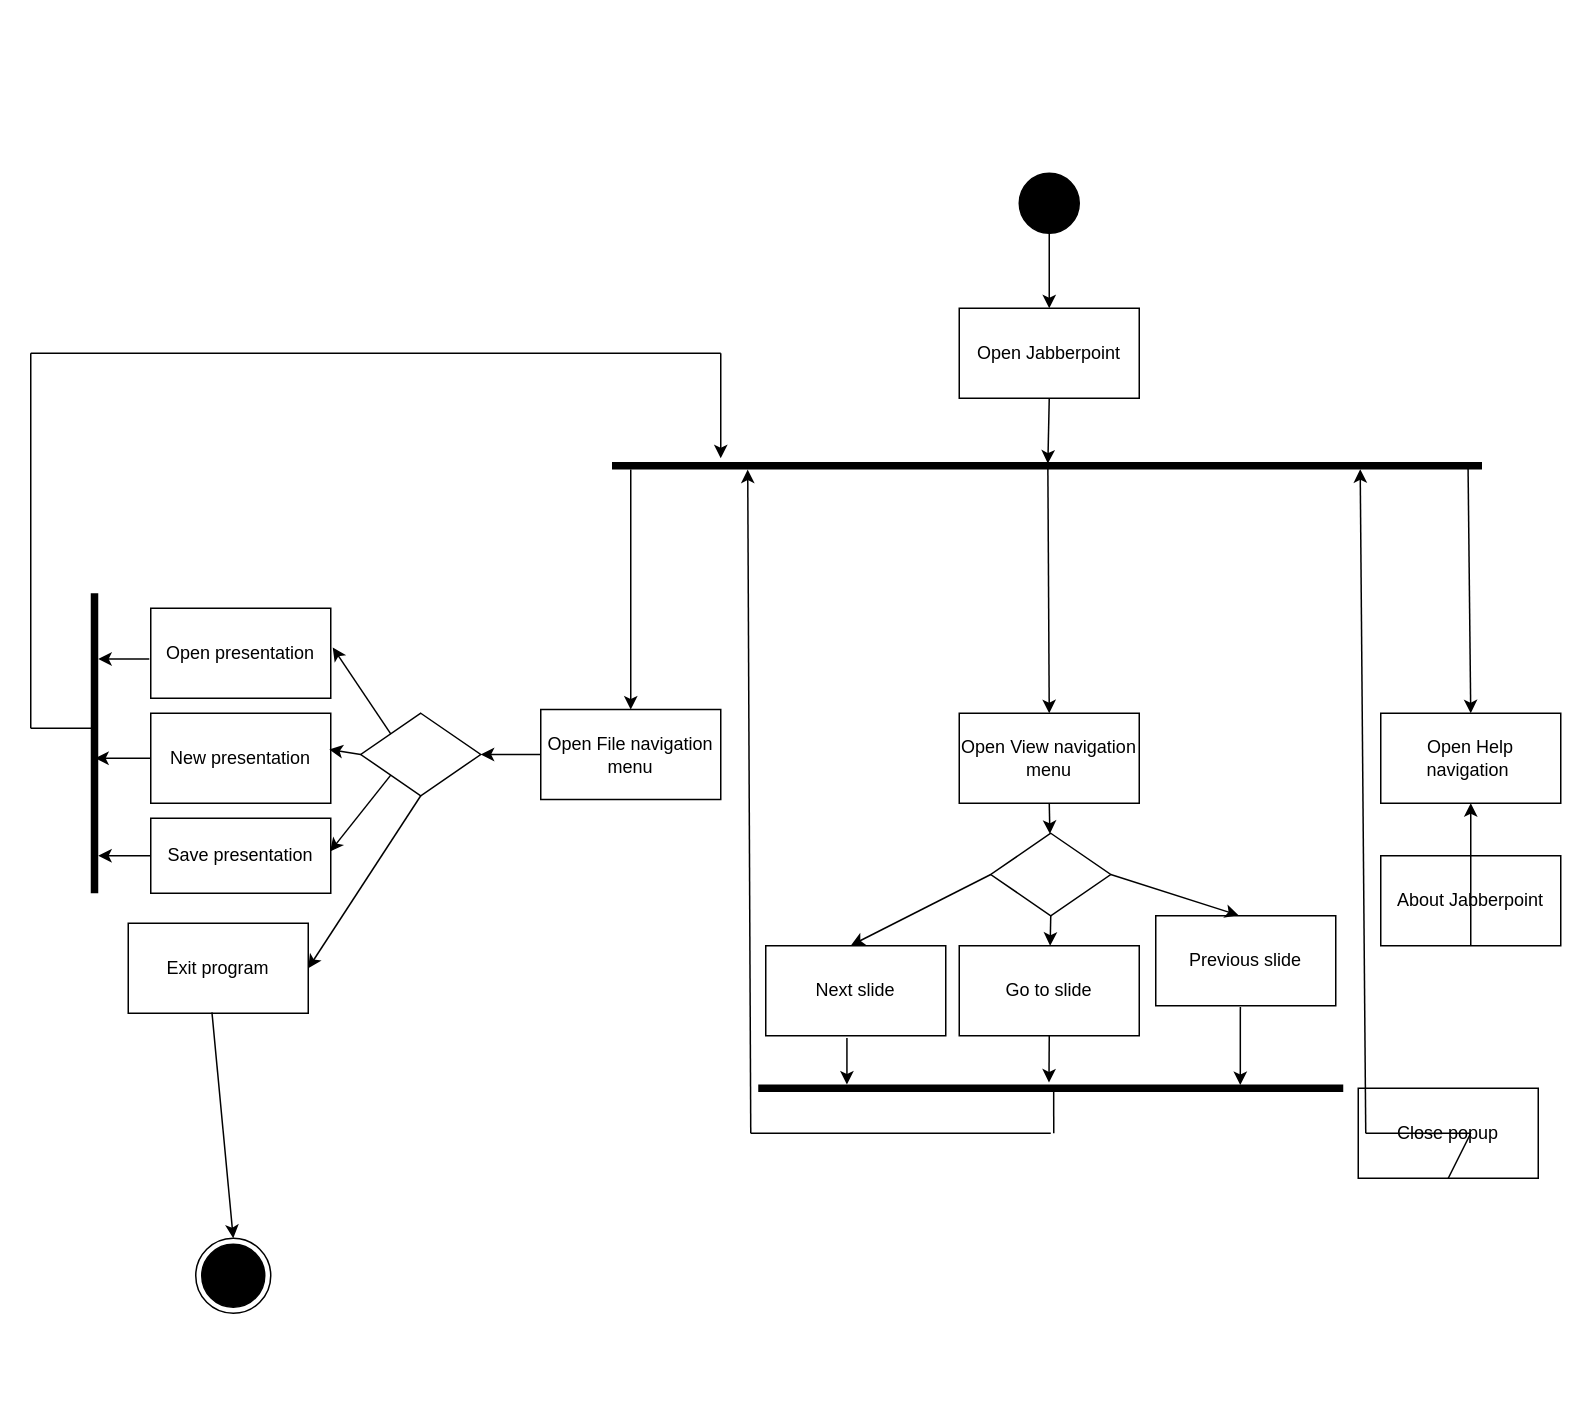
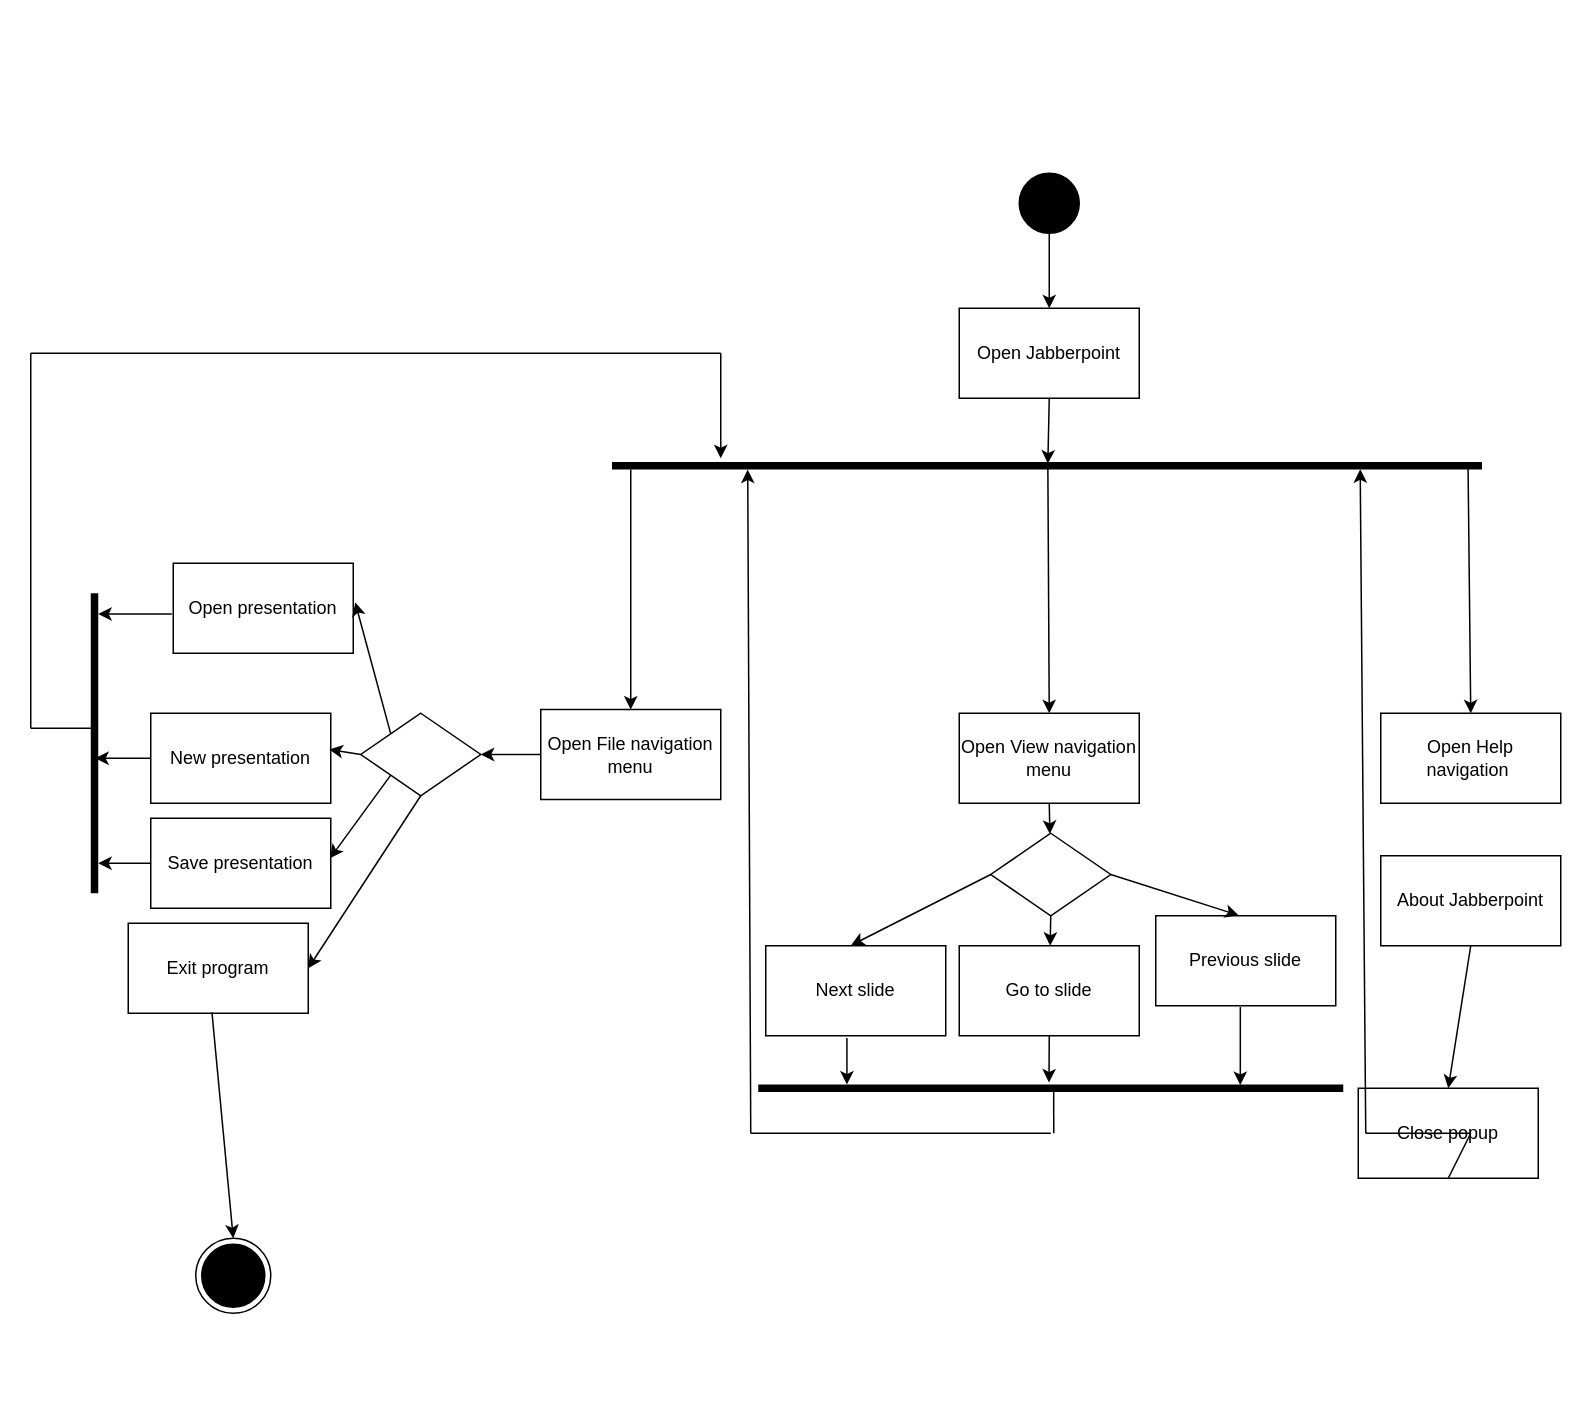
  <mxCell id="0" />
  <mxCell id="1" parent="0" />
  <mxCell id="2" value="" style="shape=ellipse;html=1;fillColor=#000000;fontSize=18;fontColor=#ffffff;" parent="1" vertex="1"><mxGeometry x="679" y="115" width="40" height="40" as="geometry" /></mxCell>
  <mxCell id="3" value="" style="ellipse;html=1;shape=endState;fillColor=#000000;strokeColor=#000000;" parent="1" vertex="1"><mxGeometry x="130" y="825" width="50" height="50" as="geometry" /></mxCell>
  <mxCell id="4" value="" style="endArrow=classic;html=1;rounded=0;exitX=0.5;exitY=1;exitDx=0;exitDy=0;entryX=0.5;entryY=0;entryDx=0;entryDy=0;" parent="1" source="2" target="7" edge="1"><mxGeometry width="50" height="50" relative="1" as="geometry"><mxPoint x="820" y="455" as="sourcePoint" /><mxPoint x="700" y="195" as="targetPoint" /></mxGeometry></mxCell>
  <mxCell id="5" value="" style="endArrow=classic;html=1;rounded=0;entryX=0.5;entryY=0;entryDx=0;entryDy=0;" parent="1" source="18" target="6" edge="1"><mxGeometry width="50" height="50" relative="1" as="geometry"><mxPoint x="430" y="325" as="sourcePoint" /><mxPoint x="440" y="415" as="targetPoint" /></mxGeometry></mxCell>
  <mxCell id="6" value="Open File navigation menu" style="rounded=0;whiteSpace=wrap;html=1;fillColor=none;" parent="1" vertex="1"><mxGeometry x="360" y="472.5" width="120" height="60" as="geometry" /></mxCell>
  <mxCell id="7" value="Open Jabberpoint" style="rounded=0;whiteSpace=wrap;html=1;fillColor=none;" parent="1" vertex="1"><mxGeometry x="639" y="205" width="120" height="60" as="geometry" /></mxCell>
  <mxCell id="8" value="" style="endArrow=classic;html=1;rounded=0;exitX=0.5;exitY=1;exitDx=0;exitDy=0;entryX=0.214;entryY=0.499;entryDx=0;entryDy=0;entryPerimeter=0;" parent="1" source="7" target="18" edge="1"><mxGeometry width="50" height="50" relative="1" as="geometry"><mxPoint x="630" y="435" as="sourcePoint" /><mxPoint x="699" y="305" as="targetPoint" /></mxGeometry></mxCell>
  <mxCell id="9" value="" style="endArrow=classic;html=1;rounded=0;entryX=0.5;entryY=0;entryDx=0;entryDy=0;exitX=0.786;exitY=0.499;exitDx=0;exitDy=0;exitPerimeter=0;" parent="1" source="18" target="10" edge="1"><mxGeometry width="50" height="50" relative="1" as="geometry"><mxPoint x="699" y="375" as="sourcePoint" /><mxPoint x="719" y="475" as="targetPoint" /></mxGeometry></mxCell>
  <mxCell id="10" value="Open View navigation menu" style="rounded=0;whiteSpace=wrap;html=1;fillColor=none;" parent="1" vertex="1"><mxGeometry x="639" y="475" width="120" height="60" as="geometry" /></mxCell>
  <mxCell id="11" value="" style="endArrow=classic;html=1;rounded=0;entryX=0.5;entryY=0;entryDx=0;entryDy=0;exitX=0.9;exitY=0.016;exitDx=0;exitDy=0;exitPerimeter=0;" parent="1" source="18" target="12" edge="1"><mxGeometry width="50" height="50" relative="1" as="geometry"><mxPoint x="759" y="340" as="sourcePoint" /><mxPoint x="1000" y="415" as="targetPoint" /></mxGeometry></mxCell>
  <mxCell id="12" value="Open Help navigation&amp;nbsp;" style="rounded=0;whiteSpace=wrap;html=1;fillColor=none;" parent="1" vertex="1"><mxGeometry x="920" y="475" width="120" height="60" as="geometry" /></mxCell>
  <mxCell id="13" value="" style="endArrow=classic;html=1;rounded=0;exitX=0;exitY=0.5;exitDx=0;exitDy=0;entryX=1;entryY=0.5;entryDx=0;entryDy=0;" parent="1" source="6" target="14" edge="1"><mxGeometry width="50" height="50" relative="1" as="geometry"><mxPoint x="370" y="695" as="sourcePoint" /><mxPoint x="300" y="515" as="targetPoint" /></mxGeometry></mxCell>
  <mxCell id="14" value="" style="rhombus;whiteSpace=wrap;html=1;fillColor=none;" parent="1" vertex="1"><mxGeometry x="240" y="475" width="80" height="55" as="geometry" /></mxCell>
  <mxCell id="15" value="" style="endArrow=classic;html=1;rounded=0;exitX=0.5;exitY=1;exitDx=0;exitDy=0;entryX=1;entryY=0.5;entryDx=0;entryDy=0;" parent="1" source="14" target="20" edge="1"><mxGeometry width="50" height="50" relative="1" as="geometry"><mxPoint x="510" y="655" as="sourcePoint" /><mxPoint x="490" y="625" as="targetPoint" /></mxGeometry></mxCell>
- <mxCell id="16" value="Open presentation" style="rounded=0;whiteSpace=wrap;html=1;fillColor=none;" parent="1" vertex="1"><mxGeometry x="100" y="405" width="120" height="60" as="geometry" /></mxCell>
+ <mxCell id="16" value="Open presentation" style="rounded=0;whiteSpace=wrap;html=1;fillColor=none;" parent="1" vertex="1"><mxGeometry x="115" y="375" width="120" height="60" as="geometry" /></mxCell>
  <mxCell id="17" value="New presentation" style="rounded=0;whiteSpace=wrap;html=1;fillColor=none;" parent="1" vertex="1"><mxGeometry x="100" y="475" width="120" height="60" as="geometry" /></mxCell>
  <mxCell id="18" value="" style="html=1;points=[];perimeter=orthogonalPerimeter;fillColor=#000000;strokeColor=none;rotation=90;" parent="1" vertex="1"><mxGeometry x="695" y="20" width="5" height="580" as="geometry" /></mxCell>
- <mxCell id="19" value="Save presentation" style="rounded=0;whiteSpace=wrap;html=1;fillColor=none;" parent="1" vertex="1"><mxGeometry x="100" y="545" width="120" height="50" as="geometry" /></mxCell>
+ <mxCell id="19" value="Save presentation" style="rounded=0;whiteSpace=wrap;html=1;fillColor=none;" parent="1" vertex="1"><mxGeometry x="100" y="545" width="120" height="60" as="geometry" /></mxCell>
  <mxCell id="20" value="Exit program" style="rounded=0;whiteSpace=wrap;html=1;fillColor=none;" parent="1" vertex="1"><mxGeometry x="85" y="615" width="120" height="60" as="geometry" /></mxCell>
  <mxCell id="21" value="" style="endArrow=classic;html=1;rounded=0;exitX=0;exitY=1;exitDx=0;exitDy=0;entryX=0.996;entryY=0.445;entryDx=0;entryDy=0;entryPerimeter=0;" parent="1" source="14" target="19" edge="1"><mxGeometry width="50" height="50" relative="1" as="geometry"><mxPoint x="360" y="655" as="sourcePoint" /><mxPoint x="410" y="605" as="targetPoint" /></mxGeometry></mxCell>
  <mxCell id="22" value="" style="endArrow=classic;html=1;rounded=0;exitX=0;exitY=0.5;exitDx=0;exitDy=0;entryX=0.992;entryY=0.402;entryDx=0;entryDy=0;entryPerimeter=0;" parent="1" source="14" target="17" edge="1"><mxGeometry width="50" height="50" relative="1" as="geometry"><mxPoint x="190" y="575" as="sourcePoint" /><mxPoint x="240" y="525" as="targetPoint" /></mxGeometry></mxCell>
  <mxCell id="23" value="" style="endArrow=classic;html=1;rounded=0;exitX=0;exitY=0;exitDx=0;exitDy=0;entryX=1.011;entryY=0.436;entryDx=0;entryDy=0;entryPerimeter=0;" parent="1" source="14" target="16" edge="1"><mxGeometry width="50" height="50" relative="1" as="geometry"><mxPoint x="180" y="595" as="sourcePoint" /><mxPoint x="230" y="545" as="targetPoint" /></mxGeometry></mxCell>
  <mxCell id="24" value="" style="html=1;points=[];perimeter=orthogonalPerimeter;fillColor=#000000;strokeColor=none;" parent="1" vertex="1"><mxGeometry x="60" y="395" width="5" height="200" as="geometry" /></mxCell>
  <mxCell id="25" value="" style="endArrow=classic;html=1;rounded=0;exitX=-0.008;exitY=0.564;exitDx=0;exitDy=0;exitPerimeter=0;" parent="1" source="16" target="24" edge="1"><mxGeometry width="50" height="50" relative="1" as="geometry"><mxPoint x="20" y="445" as="sourcePoint" /><mxPoint x="70" y="395" as="targetPoint" /></mxGeometry></mxCell>
  <mxCell id="26" value="" style="endArrow=classic;html=1;rounded=0;exitX=0;exitY=0.5;exitDx=0;exitDy=0;" parent="1" source="17" edge="1"><mxGeometry width="50" height="50" relative="1" as="geometry"><mxPoint x="80" y="575" as="sourcePoint" /><mxPoint x="63" y="505" as="targetPoint" /></mxGeometry></mxCell>
  <mxCell id="27" value="" style="endArrow=classic;html=1;rounded=0;exitX=0;exitY=0.5;exitDx=0;exitDy=0;" parent="1" source="19" target="24" edge="1"><mxGeometry width="50" height="50" relative="1" as="geometry"><mxPoint x="10" y="605" as="sourcePoint" /><mxPoint x="60" y="555" as="targetPoint" /></mxGeometry></mxCell>
  <mxCell id="28" value="" style="endArrow=none;html=1;rounded=0;entryX=0.4;entryY=0.45;entryDx=0;entryDy=0;entryPerimeter=0;" parent="1" target="24" edge="1"><mxGeometry width="50" height="50" relative="1" as="geometry"><mxPoint x="20" y="485" as="sourcePoint" /><mxPoint x="70" y="495" as="targetPoint" /></mxGeometry></mxCell>
  <mxCell id="29" value="" style="endArrow=none;html=1;rounded=0;" parent="1" edge="1"><mxGeometry width="50" height="50" relative="1" as="geometry"><mxPoint x="20" y="485" as="sourcePoint" /><mxPoint x="20" y="235" as="targetPoint" /></mxGeometry></mxCell>
  <mxCell id="30" value="" style="endArrow=none;html=1;rounded=0;" parent="1" edge="1"><mxGeometry width="50" height="50" relative="1" as="geometry"><mxPoint x="20" y="235" as="sourcePoint" /><mxPoint x="480" y="235" as="targetPoint" /></mxGeometry></mxCell>
  <mxCell id="31" value="" style="endArrow=classic;html=1;rounded=0;" parent="1" edge="1"><mxGeometry width="50" height="50" relative="1" as="geometry"><mxPoint x="480" y="235" as="sourcePoint" /><mxPoint x="480" y="305" as="targetPoint" /></mxGeometry></mxCell>
  <mxCell id="32" value="Next slide" style="rounded=0;whiteSpace=wrap;html=1;fillColor=none;" parent="1" vertex="1"><mxGeometry x="510" y="630" width="120" height="60" as="geometry" /></mxCell>
  <mxCell id="33" value="Previous slide" style="rounded=0;whiteSpace=wrap;html=1;fillColor=none;" parent="1" vertex="1"><mxGeometry x="770" y="610" width="120" height="60" as="geometry" /></mxCell>
  <mxCell id="34" value="Go to slide" style="rounded=0;whiteSpace=wrap;html=1;fillColor=none;" parent="1" vertex="1"><mxGeometry x="639" y="630" width="120" height="60" as="geometry" /></mxCell>
  <mxCell id="35" value="" style="endArrow=classic;html=1;rounded=0;exitX=0.5;exitY=1;exitDx=0;exitDy=0;" parent="1" source="10" target="36" edge="1"><mxGeometry width="50" height="50" relative="1" as="geometry"><mxPoint x="680" y="705" as="sourcePoint" /><mxPoint x="650" y="665" as="targetPoint" /></mxGeometry></mxCell>
  <mxCell id="36" value="" style="rhombus;whiteSpace=wrap;html=1;fillColor=none;" parent="1" vertex="1"><mxGeometry x="660" y="555" width="80" height="55" as="geometry" /></mxCell>
  <mxCell id="37" value="" style="endArrow=classic;html=1;rounded=0;exitX=1;exitY=0.5;exitDx=0;exitDy=0;entryX=0.46;entryY=-0.005;entryDx=0;entryDy=0;entryPerimeter=0;" parent="1" source="36" target="33" edge="1"><mxGeometry width="50" height="50" relative="1" as="geometry"><mxPoint x="780" y="625" as="sourcePoint" /><mxPoint x="830" y="575" as="targetPoint" /></mxGeometry></mxCell>
  <mxCell id="38" value="" style="endArrow=classic;html=1;rounded=0;exitX=0.5;exitY=1;exitDx=0;exitDy=0;" parent="1" source="36" target="34" edge="1"><mxGeometry width="50" height="50" relative="1" as="geometry"><mxPoint x="460" y="635" as="sourcePoint" /><mxPoint x="510" y="585" as="targetPoint" /></mxGeometry></mxCell>
  <mxCell id="39" value="" style="endArrow=classic;html=1;rounded=0;exitX=0;exitY=0.5;exitDx=0;exitDy=0;entryX=0.474;entryY=-0.005;entryDx=0;entryDy=0;entryPerimeter=0;" parent="1" source="36" target="32" edge="1"><mxGeometry width="50" height="50" relative="1" as="geometry"><mxPoint x="480" y="565" as="sourcePoint" /><mxPoint x="530" y="515" as="targetPoint" /></mxGeometry></mxCell>
  <mxCell id="40" value="" style="html=1;points=[];perimeter=orthogonalPerimeter;fillColor=#000000;strokeColor=none;rotation=90;" parent="1" vertex="1"><mxGeometry x="697.5" y="530" width="5" height="390" as="geometry" /></mxCell>
  <mxCell id="41" value="" style="endArrow=classic;html=1;rounded=0;exitX=0.451;exitY=1.024;exitDx=0;exitDy=0;exitPerimeter=0;" parent="1" source="32" target="40" edge="1"><mxGeometry width="50" height="50" relative="1" as="geometry"><mxPoint x="660" y="815" as="sourcePoint" /><mxPoint x="710" y="765" as="targetPoint" /></mxGeometry></mxCell>
  <mxCell id="42" value="" style="endArrow=classic;html=1;rounded=0;exitX=0.5;exitY=1;exitDx=0;exitDy=0;entryX=-0.271;entryY=0.503;entryDx=0;entryDy=0;entryPerimeter=0;" parent="1" source="34" target="40" edge="1"><mxGeometry width="50" height="50" relative="1" as="geometry"><mxPoint x="690" y="785" as="sourcePoint" /><mxPoint x="740" y="735" as="targetPoint" /></mxGeometry></mxCell>
  <mxCell id="43" value="" style="endArrow=classic;html=1;rounded=0;exitX=0.47;exitY=1.014;exitDx=0;exitDy=0;exitPerimeter=0;entryX=0.071;entryY=0.176;entryDx=0;entryDy=0;entryPerimeter=0;" parent="1" source="33" target="40" edge="1"><mxGeometry width="50" height="50" relative="1" as="geometry"><mxPoint x="880" y="825" as="sourcePoint" /><mxPoint x="930" y="775" as="targetPoint" /></mxGeometry></mxCell>
  <mxCell id="44" value="" style="endArrow=none;html=1;rounded=0;entryX=0.871;entryY=0.495;entryDx=0;entryDy=0;entryPerimeter=0;" parent="1" target="40" edge="1"><mxGeometry width="50" height="50" relative="1" as="geometry"><mxPoint x="702" y="755" as="sourcePoint" /><mxPoint x="710" y="745" as="targetPoint" /></mxGeometry></mxCell>
  <mxCell id="45" value="" style="endArrow=none;html=1;rounded=0;" parent="1" edge="1"><mxGeometry width="50" height="50" relative="1" as="geometry"><mxPoint x="500" y="755" as="sourcePoint" /><mxPoint x="700" y="755" as="targetPoint" /></mxGeometry></mxCell>
  <mxCell id="46" value="" style="endArrow=classic;html=1;rounded=0;entryX=1.014;entryY=0.844;entryDx=0;entryDy=0;entryPerimeter=0;" parent="1" target="18" edge="1"><mxGeometry width="50" height="50" relative="1" as="geometry"><mxPoint x="500" y="755" as="sourcePoint" /><mxPoint x="530" y="605" as="targetPoint" /></mxGeometry></mxCell>
  <mxCell id="47" value="Close popup" style="rounded=0;whiteSpace=wrap;html=1;fillColor=none;" parent="1" vertex="1"><mxGeometry x="905" y="725" width="120" height="60" as="geometry" /></mxCell>
  <mxCell id="48" value="" style="endArrow=none;html=1;rounded=0;exitX=0.5;exitY=1;exitDx=0;exitDy=0;" parent="1" source="47" edge="1"><mxGeometry width="50" height="50" relative="1" as="geometry"><mxPoint x="1060" y="725" as="sourcePoint" /><mxPoint x="980" y="755" as="targetPoint" /></mxGeometry></mxCell>
  <mxCell id="49" value="" style="endArrow=none;html=1;rounded=0;" parent="1" edge="1"><mxGeometry width="50" height="50" relative="1" as="geometry"><mxPoint x="910" y="755" as="sourcePoint" /><mxPoint x="980" y="755" as="targetPoint" /></mxGeometry></mxCell>
  <mxCell id="50" value="" style="endArrow=classic;html=1;rounded=0;entryX=0.967;entryY=0.14;entryDx=0;entryDy=0;entryPerimeter=0;" parent="1" target="18" edge="1"><mxGeometry width="50" height="50" relative="1" as="geometry"><mxPoint x="910" y="755" as="sourcePoint" /><mxPoint x="930" y="425" as="targetPoint" /></mxGeometry></mxCell>
  <mxCell id="51" value="About Jabberpoint" style="rounded=0;whiteSpace=wrap;html=1;fillColor=none;" parent="1" vertex="1"><mxGeometry x="920" y="570" width="120" height="60" as="geometry" /></mxCell>
- <mxCell id="52" value="" style="endArrow=classic;html=1;rounded=0;exitX=0.5;exitY=1;exitDx=0;exitDy=0;" parent="1" source="51" target="12" edge="1"><mxGeometry width="50" height="50" relative="1" as="geometry"><mxPoint x="1130" y="725" as="sourcePoint" /><mxPoint x="1180" y="675" as="targetPoint" /></mxGeometry></mxCell>
+ <mxCell id="52" value="" style="endArrow=classic;html=1;rounded=0;exitX=0.5;exitY=1;exitDx=0;exitDy=0;entryX=0.5;entryY=0;entryDx=0;entryDy=0;" parent="1" source="51" target="47" edge="1"><mxGeometry width="50" height="50" relative="1" as="geometry"><mxPoint x="1130" y="725" as="sourcePoint" /><mxPoint x="1180" y="675" as="targetPoint" /></mxGeometry></mxCell>
  <mxCell id="53" value="" style="endArrow=classic;html=1;rounded=0;exitX=0.465;exitY=0.991;exitDx=0;exitDy=0;exitPerimeter=0;entryX=0.5;entryY=0;entryDx=0;entryDy=0;" parent="1" source="20" target="3" edge="1"><mxGeometry width="50" height="50" relative="1" as="geometry"><mxPoint x="170" y="785" as="sourcePoint" /><mxPoint x="156" y="815" as="targetPoint" /></mxGeometry></mxCell>
